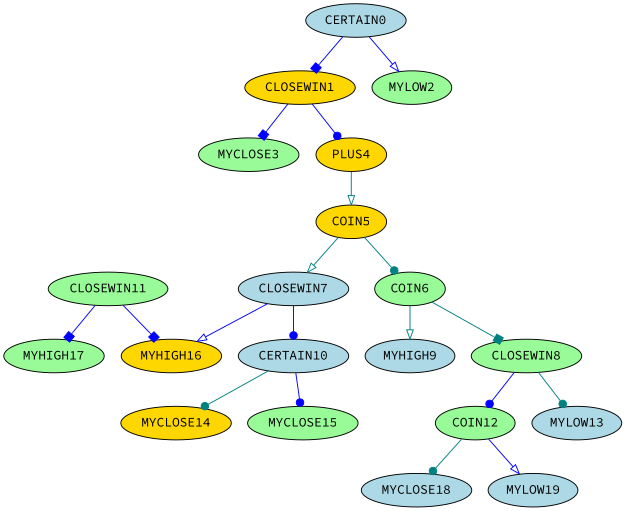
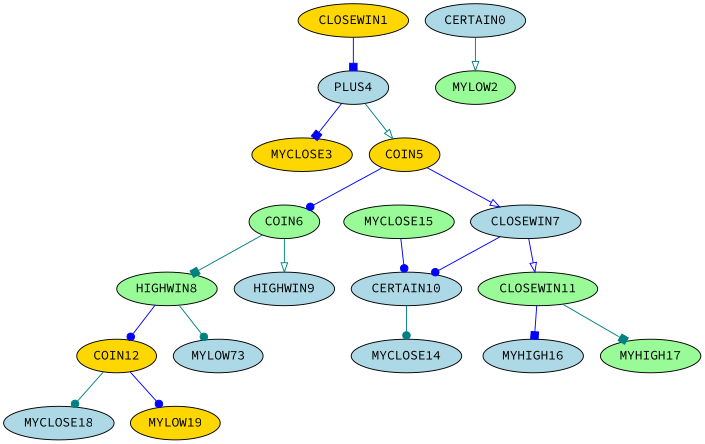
  digraph {
    fontname="Source Code Pro"
    node [fillcolor=lightblue fontname="Source Code Pro" style=filled]
    edge [arrowhead=dot color=blue fontname="Source Code Pro"]
    CLOSEWIN1 [fillcolor=gold]
    CERTAIN0
    MYLOW2 [fillcolor=palegreen]
-   MYCLOSE3 [fillcolor=palegreen]
-   PLUS4 [fillcolor=gold]
+   MYCLOSE3 [fillcolor=gold]
+   PLUS4
    COIN5 [fillcolor=gold]
    COIN6 [fillcolor=palegreen]
    CLOSEWIN7
-   HIGHWIN8 [fillcolor=palegreen label=CLOSEWIN8]
-   MYHIGH9
+   HIGHWIN8 [fillcolor=palegreen]
+   MYHIGH9 [label=HIGHWIN9]
    CERTAIN10
    CLOSEWIN11 [fillcolor=palegreen]
-   COIN12 [fillcolor=palegreen]
-   MYLOW13
-   MYCLOSE14 [fillcolor=gold]
+   COIN12 [fillcolor=gold]
+   MYLOW13 [label=MYLOW73]
+   MYCLOSE14
    MYCLOSE15 [fillcolor=palegreen]
-   MYHIGH16 [fillcolor=gold]
+   MYHIGH16
    MYHIGH17 [fillcolor=palegreen]
    MYCLOSE18
-   MYLOW19
-   CLOSEWIN1 -> MYCLOSE3 [arrowhead=box]
-   CLOSEWIN1 -> PLUS4
-   CERTAIN0 -> CLOSEWIN1 [arrowhead=box]
-   CERTAIN0 -> MYLOW2 [arrowhead=onormal]
+   MYLOW19 [fillcolor=gold]
+   PLUS4 -> MYCLOSE3 [arrowhead=box]
+   CLOSEWIN1 -> PLUS4 [arrowhead=box]
+   CERTAIN0 -> MYLOW2 [arrowhead=onormal color=teal]
    PLUS4 -> COIN5 [arrowhead=onormal color=teal]
-   COIN5 -> COIN6 [color=teal]
-   COIN5 -> CLOSEWIN7 [arrowhead=onormal color=teal]
+   COIN5 -> COIN6
+   COIN5 -> CLOSEWIN7 [arrowhead=onormal]
    COIN6 -> HIGHWIN8 [arrowhead=box color=teal]
    COIN6 -> MYHIGH9 [arrowhead=onormal color=teal]
    CLOSEWIN7 -> CERTAIN10
-   CLOSEWIN7 -> MYHIGH16 [arrowhead=onormal]
+   CLOSEWIN7 -> CLOSEWIN11 [arrowhead=onormal]
    HIGHWIN8 -> COIN12
    HIGHWIN8 -> MYLOW13 [color=teal]
    CERTAIN10 -> MYCLOSE14 [color=teal]
-   CERTAIN10 -> MYCLOSE15
+   MYCLOSE15 -> CERTAIN10
    CLOSEWIN11 -> MYHIGH16 [arrowhead=box]
-   CLOSEWIN11 -> MYHIGH17 [arrowhead=box]
+   CLOSEWIN11 -> MYHIGH17 [arrowhead=box color=teal]
    COIN12 -> MYCLOSE18 [color=teal]
-   COIN12 -> MYLOW19 [arrowhead=onormal]
+   COIN12 -> MYLOW19
  }
